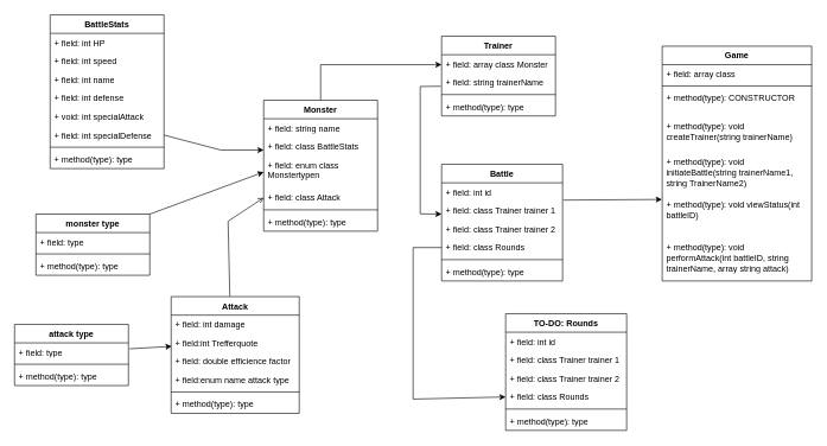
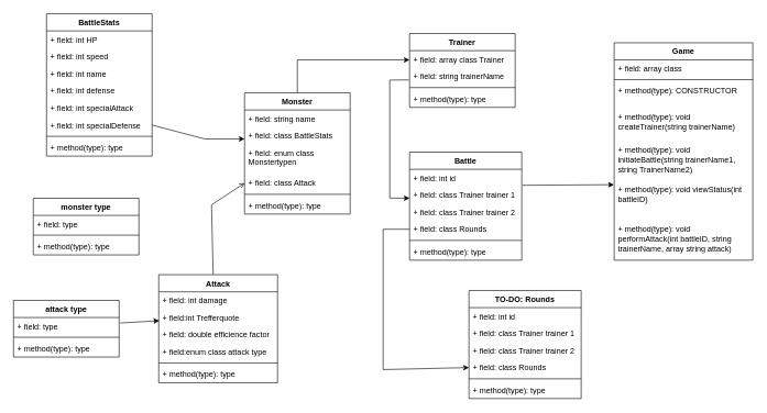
  <mxCell id="0" />
  <mxCell id="1" parent="0" />
  <mxCell id="2" value="monster type" style="swimlane;fontStyle=1;align=center;verticalAlign=top;childLayout=stackLayout;horizontal=1;startSize=26;horizontalStack=0;resizeParent=1;resizeParentMax=0;resizeLast=0;collapsible=1;marginBottom=0;whiteSpace=wrap;html=1;" parent="1" vertex="1"><mxGeometry x="50" y="300" width="160" height="86" as="geometry" /></mxCell>
  <mxCell id="3" value="+ field: type" style="text;strokeColor=none;fillColor=none;align=left;verticalAlign=top;spacingLeft=4;spacingRight=4;overflow=hidden;rotatable=0;points=[[0,0.5],[1,0.5]];portConstraint=eastwest;whiteSpace=wrap;html=1;" parent="2" vertex="1"><mxGeometry y="26" width="160" height="26" as="geometry" /></mxCell>
  <mxCell id="4" value="" style="line;strokeWidth=1;fillColor=none;align=left;verticalAlign=middle;spacingTop=-1;spacingLeft=3;spacingRight=3;rotatable=0;labelPosition=right;points=[];portConstraint=eastwest;strokeColor=inherit;" parent="2" vertex="1"><mxGeometry y="52" width="160" height="8" as="geometry" /></mxCell>
  <mxCell id="5" value="+ method(type): type" style="text;strokeColor=none;fillColor=none;align=left;verticalAlign=top;spacingLeft=4;spacingRight=4;overflow=hidden;rotatable=0;points=[[0,0.5],[1,0.5]];portConstraint=eastwest;whiteSpace=wrap;html=1;" parent="2" vertex="1"><mxGeometry y="60" width="160" height="26" as="geometry" /></mxCell>
  <mxCell id="6" value="Monster" style="swimlane;fontStyle=1;align=center;verticalAlign=top;childLayout=stackLayout;horizontal=1;startSize=26;horizontalStack=0;resizeParent=1;resizeParentMax=0;resizeLast=0;collapsible=1;marginBottom=0;whiteSpace=wrap;html=1;" parent="1" vertex="1"><mxGeometry x="370" y="140" width="160" height="184" as="geometry" /></mxCell>
  <mxCell id="7" value="+ field: string name" style="text;strokeColor=none;fillColor=none;align=left;verticalAlign=top;spacingLeft=4;spacingRight=4;overflow=hidden;rotatable=0;points=[[0,0.5],[1,0.5]];portConstraint=eastwest;whiteSpace=wrap;html=1;" parent="6" vertex="1"><mxGeometry y="26" width="160" height="26" as="geometry" /></mxCell>
  <mxCell id="8" value="+ field: class BattleStats" style="text;strokeColor=none;fillColor=none;align=left;verticalAlign=top;spacingLeft=4;spacingRight=4;overflow=hidden;rotatable=0;points=[[0,0.5],[1,0.5]];portConstraint=eastwest;whiteSpace=wrap;html=1;" parent="6" vertex="1"><mxGeometry y="52" width="160" height="26" as="geometry" /></mxCell>
  <mxCell id="9" value="+ field: enum class Monstertypen" style="text;strokeColor=none;fillColor=none;align=left;verticalAlign=top;spacingLeft=4;spacingRight=4;overflow=hidden;rotatable=0;points=[[0,0.5],[1,0.5]];portConstraint=eastwest;whiteSpace=wrap;html=1;" parent="6" vertex="1"><mxGeometry y="78" width="160" height="46" as="geometry" /></mxCell>
  <mxCell id="10" value="+ field: class Attack " style="text;strokeColor=none;fillColor=none;align=left;verticalAlign=top;spacingLeft=4;spacingRight=4;overflow=hidden;rotatable=0;points=[[0,0.5],[1,0.5]];portConstraint=eastwest;whiteSpace=wrap;html=1;" parent="6" vertex="1"><mxGeometry y="124" width="160" height="26" as="geometry" /></mxCell>
  <mxCell id="11" value="" style="line;strokeWidth=1;fillColor=none;align=left;verticalAlign=middle;spacingTop=-1;spacingLeft=3;spacingRight=3;rotatable=0;labelPosition=right;points=[];portConstraint=eastwest;strokeColor=inherit;" parent="6" vertex="1"><mxGeometry y="150" width="160" height="8" as="geometry" /></mxCell>
  <mxCell id="12" value="+ method(type): type" style="text;strokeColor=none;fillColor=none;align=left;verticalAlign=top;spacingLeft=4;spacingRight=4;overflow=hidden;rotatable=0;points=[[0,0.5],[1,0.5]];portConstraint=eastwest;whiteSpace=wrap;html=1;" parent="6" vertex="1"><mxGeometry y="158" width="160" height="26" as="geometry" /></mxCell>
  <mxCell id="13" value="Attack" style="swimlane;fontStyle=1;align=center;verticalAlign=top;childLayout=stackLayout;horizontal=1;startSize=26;horizontalStack=0;resizeParent=1;resizeParentMax=0;resizeLast=0;collapsible=1;marginBottom=0;whiteSpace=wrap;html=1;" parent="1" vertex="1"><mxGeometry y="416" width="180" height="164" as="geometry" x="240" /></mxCell>
  <mxCell id="14" value="+ field: int damage" style="text;strokeColor=none;fillColor=none;align=left;verticalAlign=top;spacingLeft=4;spacingRight=4;overflow=hidden;rotatable=0;points=[[0,0.5],[1,0.5]];portConstraint=eastwest;whiteSpace=wrap;html=1;" parent="13" vertex="1"><mxGeometry y="26" width="180" height="26" as="geometry" /></mxCell>
  <mxCell id="15" value="+ field:int Trefferquote" style="text;strokeColor=none;fillColor=none;align=left;verticalAlign=top;spacingLeft=4;spacingRight=4;overflow=hidden;rotatable=0;points=[[0,0.5],[1,0.5]];portConstraint=eastwest;whiteSpace=wrap;html=1;" parent="13" vertex="1"><mxGeometry y="52" width="180" height="26" as="geometry" /></mxCell>
  <mxCell id="16" value="+ field: double efficience factor" style="text;strokeColor=none;fillColor=none;align=left;verticalAlign=top;spacingLeft=4;spacingRight=4;overflow=hidden;rotatable=0;points=[[0,0.5],[1,0.5]];portConstraint=eastwest;whiteSpace=wrap;html=1;" parent="13" vertex="1"><mxGeometry y="78" width="180" height="26" as="geometry" /></mxCell>
- <mxCell id="17" value="+ field:enum name attack type" style="text;strokeColor=none;fillColor=none;align=left;verticalAlign=top;spacingLeft=4;spacingRight=4;overflow=hidden;rotatable=0;points=[[0,0.5],[1,0.5]];portConstraint=eastwest;whiteSpace=wrap;html=1;" parent="13" vertex="1"><mxGeometry y="104" width="180" height="26" as="geometry" /></mxCell>
+ <mxCell id="17" value="+ field:enum class attack type" style="text;strokeColor=none;fillColor=none;align=left;verticalAlign=top;spacingLeft=4;spacingRight=4;overflow=hidden;rotatable=0;points=[[0,0.5],[1,0.5]];portConstraint=eastwest;whiteSpace=wrap;html=1;" parent="13" vertex="1"><mxGeometry y="104" width="180" height="26" as="geometry" /></mxCell>
  <mxCell id="18" value="" style="line;strokeWidth=1;fillColor=none;align=left;verticalAlign=middle;spacingTop=-1;spacingLeft=3;spacingRight=3;rotatable=0;labelPosition=right;points=[];portConstraint=eastwest;strokeColor=inherit;" parent="13" vertex="1"><mxGeometry y="130" width="180" height="8" as="geometry" /></mxCell>
  <mxCell id="19" value="+ method(type): type" style="text;strokeColor=none;fillColor=none;align=left;verticalAlign=top;spacingLeft=4;spacingRight=4;overflow=hidden;rotatable=0;points=[[0,0.5],[1,0.5]];portConstraint=eastwest;whiteSpace=wrap;html=1;" parent="13" vertex="1"><mxGeometry y="138" width="180" height="26" as="geometry" /></mxCell>
  <mxCell id="20" value="BattleStats" style="swimlane;fontStyle=1;align=center;verticalAlign=top;childLayout=stackLayout;horizontal=1;startSize=26;horizontalStack=0;resizeParent=1;resizeParentMax=0;resizeLast=0;collapsible=1;marginBottom=0;whiteSpace=wrap;html=1;" parent="1" vertex="1"><mxGeometry x="70" y="20" width="160" height="216" as="geometry" /></mxCell>
  <mxCell id="21" value="+ field: int HP" style="text;strokeColor=none;fillColor=none;align=left;verticalAlign=top;spacingLeft=4;spacingRight=4;overflow=hidden;rotatable=0;points=[[0,0.5],[1,0.5]];portConstraint=eastwest;whiteSpace=wrap;html=1;" parent="20" vertex="1"><mxGeometry y="26" width="160" height="26" as="geometry" /></mxCell>
  <mxCell id="22" value="+ field: int speed" style="text;strokeColor=none;fillColor=none;align=left;verticalAlign=top;spacingLeft=4;spacingRight=4;overflow=hidden;rotatable=0;points=[[0,0.5],[1,0.5]];portConstraint=eastwest;whiteSpace=wrap;html=1;" parent="20" vertex="1"><mxGeometry y="52" width="160" height="26" as="geometry" /></mxCell>
  <mxCell id="23" value="+ field: int name" style="text;strokeColor=none;fillColor=none;align=left;verticalAlign=top;spacingLeft=4;spacingRight=4;overflow=hidden;rotatable=0;points=[[0,0.5],[1,0.5]];portConstraint=eastwest;whiteSpace=wrap;html=1;" parent="20" vertex="1"><mxGeometry y="78" width="160" height="26" as="geometry" /></mxCell>
  <mxCell id="24" value="+ field: int defense" style="text;strokeColor=none;fillColor=none;align=left;verticalAlign=top;spacingLeft=4;spacingRight=4;overflow=hidden;rotatable=0;points=[[0,0.5],[1,0.5]];portConstraint=eastwest;whiteSpace=wrap;html=1;" parent="20" vertex="1"><mxGeometry y="104" width="160" height="26" as="geometry" /></mxCell>
- <mxCell id="25" value="+ void: int specialAttack" style="text;strokeColor=none;fillColor=none;align=left;verticalAlign=top;spacingLeft=4;spacingRight=4;overflow=hidden;rotatable=0;points=[[0,0.5],[1,0.5]];portConstraint=eastwest;whiteSpace=wrap;html=1;" parent="20" vertex="1"><mxGeometry y="130" width="160" height="26" as="geometry" /></mxCell>
+ <mxCell id="25" value="+ field: int specialAttack" style="text;strokeColor=none;fillColor=none;align=left;verticalAlign=top;spacingLeft=4;spacingRight=4;overflow=hidden;rotatable=0;points=[[0,0.5],[1,0.5]];portConstraint=eastwest;whiteSpace=wrap;html=1;" parent="20" vertex="1"><mxGeometry y="130" width="160" height="26" as="geometry" /></mxCell>
  <mxCell id="26" value="&lt;div&gt;+ field: int specialDefense&lt;/div&gt;" style="text;strokeColor=none;fillColor=none;align=left;verticalAlign=top;spacingLeft=4;spacingRight=4;overflow=hidden;rotatable=0;points=[[0,0.5],[1,0.5]];portConstraint=eastwest;whiteSpace=wrap;html=1;" parent="20" vertex="1"><mxGeometry y="156" width="160" height="26" as="geometry" /></mxCell>
  <mxCell id="27" value="" style="line;strokeWidth=1;fillColor=none;align=left;verticalAlign=middle;spacingTop=-1;spacingLeft=3;spacingRight=3;rotatable=0;labelPosition=right;points=[];portConstraint=eastwest;strokeColor=inherit;" parent="20" vertex="1"><mxGeometry y="182" width="160" height="8" as="geometry" /></mxCell>
  <mxCell id="28" value="+ method(type): type" style="text;strokeColor=none;fillColor=none;align=left;verticalAlign=top;spacingLeft=4;spacingRight=4;overflow=hidden;rotatable=0;points=[[0,0.5],[1,0.5]];portConstraint=eastwest;whiteSpace=wrap;html=1;" parent="20" vertex="1"><mxGeometry y="190" width="160" height="26" as="geometry" /></mxCell>
  <mxCell id="29" value="Trainer" style="swimlane;fontStyle=1;align=center;verticalAlign=top;childLayout=stackLayout;horizontal=1;startSize=26;horizontalStack=0;resizeParent=1;resizeParentMax=0;resizeLast=0;collapsible=1;marginBottom=0;whiteSpace=wrap;html=1;" parent="1" vertex="1"><mxGeometry x="620" y="50" width="160" height="112" as="geometry" /></mxCell>
- <mxCell id="30" value="+ field: array class Monster" style="text;strokeColor=none;fillColor=none;align=left;verticalAlign=top;spacingLeft=4;spacingRight=4;overflow=hidden;rotatable=0;points=[[0,0.5],[1,0.5]];portConstraint=eastwest;whiteSpace=wrap;html=1;" parent="29" vertex="1"><mxGeometry y="26" width="160" height="26" as="geometry" /></mxCell>
+ <mxCell id="30" value="+ field: array class Trainer" style="text;strokeColor=none;fillColor=none;align=left;verticalAlign=top;spacingLeft=4;spacingRight=4;overflow=hidden;rotatable=0;points=[[0,0.5],[1,0.5]];portConstraint=eastwest;whiteSpace=wrap;html=1;" parent="29" vertex="1"><mxGeometry y="26" width="160" height="26" as="geometry" /></mxCell>
  <mxCell id="31" value="+ field: string trainerName" style="text;strokeColor=none;fillColor=none;align=left;verticalAlign=top;spacingLeft=4;spacingRight=4;overflow=hidden;rotatable=0;points=[[0,0.5],[1,0.5]];portConstraint=eastwest;whiteSpace=wrap;html=1;" parent="29" vertex="1"><mxGeometry y="52" width="160" height="26" as="geometry" /></mxCell>
  <mxCell id="32" value="" style="line;strokeWidth=1;fillColor=none;align=left;verticalAlign=middle;spacingTop=-1;spacingLeft=3;spacingRight=3;rotatable=0;labelPosition=right;points=[];portConstraint=eastwest;strokeColor=inherit;" parent="29" vertex="1"><mxGeometry y="78" width="160" height="8" as="geometry" /></mxCell>
  <mxCell id="33" value="+ method(type): type" style="text;strokeColor=none;fillColor=none;align=left;verticalAlign=top;spacingLeft=4;spacingRight=4;overflow=hidden;rotatable=0;points=[[0,0.5],[1,0.5]];portConstraint=eastwest;whiteSpace=wrap;html=1;" parent="29" vertex="1"><mxGeometry y="86" width="160" height="26" as="geometry" /></mxCell>
  <mxCell id="34" value="attack type" style="swimlane;fontStyle=1;align=center;verticalAlign=top;childLayout=stackLayout;horizontal=1;startSize=26;horizontalStack=0;resizeParent=1;resizeParentMax=0;resizeLast=0;collapsible=1;marginBottom=0;whiteSpace=wrap;html=1;" parent="1" vertex="1"><mxGeometry x="20" y="455" width="160" height="86" as="geometry" /></mxCell>
  <mxCell id="35" value="+ field: type" style="text;strokeColor=none;fillColor=none;align=left;verticalAlign=top;spacingLeft=4;spacingRight=4;overflow=hidden;rotatable=0;points=[[0,0.5],[1,0.5]];portConstraint=eastwest;whiteSpace=wrap;html=1;" parent="34" vertex="1"><mxGeometry y="26" width="160" height="26" as="geometry" /></mxCell>
  <mxCell id="36" value="" style="line;strokeWidth=1;fillColor=none;align=left;verticalAlign=middle;spacingTop=-1;spacingLeft=3;spacingRight=3;rotatable=0;labelPosition=right;points=[];portConstraint=eastwest;strokeColor=inherit;" parent="34" vertex="1"><mxGeometry y="52" width="160" height="8" as="geometry" /></mxCell>
  <mxCell id="37" value="+ method(type): type" style="text;strokeColor=none;fillColor=none;align=left;verticalAlign=top;spacingLeft=4;spacingRight=4;overflow=hidden;rotatable=0;points=[[0,0.5],[1,0.5]];portConstraint=eastwest;whiteSpace=wrap;html=1;" parent="34" vertex="1"><mxGeometry y="60" width="160" height="26" as="geometry" /></mxCell>
  <mxCell id="38" value="Battle" style="swimlane;fontStyle=1;align=center;verticalAlign=top;childLayout=stackLayout;horizontal=1;startSize=26;horizontalStack=0;resizeParent=1;resizeParentMax=0;resizeLast=0;collapsible=1;marginBottom=0;whiteSpace=wrap;html=1;" parent="1" vertex="1"><mxGeometry x="620" y="230" width="170" height="164" as="geometry" /></mxCell>
  <mxCell id="39" value="+ field: int id" style="text;strokeColor=none;fillColor=none;align=left;verticalAlign=top;spacingLeft=4;spacingRight=4;overflow=hidden;rotatable=0;points=[[0,0.5],[1,0.5]];portConstraint=eastwest;whiteSpace=wrap;html=1;" parent="38" vertex="1"><mxGeometry y="26" width="170" height="26" as="geometry" /></mxCell>
  <mxCell id="40" value="&lt;div&gt;+ field: class Trainer trainer 1&lt;/div&gt;&lt;div&gt;&lt;br&gt;&lt;/div&gt;" style="text;strokeColor=none;fillColor=none;align=left;verticalAlign=top;spacingLeft=4;spacingRight=4;overflow=hidden;rotatable=0;points=[[0,0.5],[1,0.5]];portConstraint=eastwest;whiteSpace=wrap;html=1;" parent="38" vertex="1"><mxGeometry y="52" width="170" height="26" as="geometry" /></mxCell>
  <mxCell id="41" value="&lt;div&gt;+ field: class Trainer trainer 2&lt;br&gt;&lt;/div&gt;&lt;div&gt;&lt;br&gt;&lt;/div&gt;" style="text;strokeColor=none;fillColor=none;align=left;verticalAlign=top;spacingLeft=4;spacingRight=4;overflow=hidden;rotatable=0;points=[[0,0.5],[1,0.5]];portConstraint=eastwest;whiteSpace=wrap;html=1;" parent="38" vertex="1"><mxGeometry y="78" width="170" height="26" as="geometry" /></mxCell>
  <mxCell id="42" value="&lt;div&gt;+ field: class Rounds&lt;br&gt;&lt;/div&gt;&lt;div&gt;&lt;br&gt;&lt;/div&gt;" style="text;strokeColor=none;fillColor=none;align=left;verticalAlign=top;spacingLeft=4;spacingRight=4;overflow=hidden;rotatable=0;points=[[0,0.5],[1,0.5]];portConstraint=eastwest;whiteSpace=wrap;html=1;" parent="38" vertex="1"><mxGeometry y="104" width="170" height="26" as="geometry" /></mxCell>
  <mxCell id="43" value="" style="line;strokeWidth=1;fillColor=none;align=left;verticalAlign=middle;spacingTop=-1;spacingLeft=3;spacingRight=3;rotatable=0;labelPosition=right;points=[];portConstraint=eastwest;strokeColor=inherit;" parent="38" vertex="1"><mxGeometry y="130" width="170" height="8" as="geometry" /></mxCell>
  <mxCell id="44" value="+ method(type): type" style="text;strokeColor=none;fillColor=none;align=left;verticalAlign=top;spacingLeft=4;spacingRight=4;overflow=hidden;rotatable=0;points=[[0,0.5],[1,0.5]];portConstraint=eastwest;whiteSpace=wrap;html=1;" parent="38" vertex="1"><mxGeometry y="138" width="170" height="26" as="geometry" /></mxCell>
  <mxCell id="45" value="Game" style="swimlane;fontStyle=1;align=center;verticalAlign=top;childLayout=stackLayout;horizontal=1;startSize=26;horizontalStack=0;resizeParent=1;resizeParentMax=0;resizeLast=0;collapsible=1;marginBottom=0;whiteSpace=wrap;html=1;" parent="1" vertex="1"><mxGeometry x="930" y="64" width="210" height="330" as="geometry" /></mxCell>
  <mxCell id="46" value="+ field: array class " style="text;strokeColor=none;fillColor=none;align=left;verticalAlign=top;spacingLeft=4;spacingRight=4;overflow=hidden;rotatable=0;points=[[0,0.5],[1,0.5]];portConstraint=eastwest;whiteSpace=wrap;html=1;" parent="45" vertex="1"><mxGeometry y="26" width="210" height="26" as="geometry" /></mxCell>
  <mxCell id="47" value="" style="line;strokeWidth=1;fillColor=none;align=left;verticalAlign=middle;spacingTop=-1;spacingLeft=3;spacingRight=3;rotatable=0;labelPosition=right;points=[];portConstraint=eastwest;strokeColor=inherit;" parent="45" vertex="1"><mxGeometry y="52" width="210" height="8" as="geometry" /></mxCell>
  <mxCell id="48" value="+ method(type): CONSTRUCTOR" style="text;strokeColor=none;fillColor=none;align=left;verticalAlign=top;spacingLeft=4;spacingRight=4;overflow=hidden;rotatable=0;points=[[0,0.5],[1,0.5]];portConstraint=eastwest;whiteSpace=wrap;html=1;" parent="45" vertex="1"><mxGeometry y="60" width="210" height="40" as="geometry" /></mxCell>
  <mxCell id="49" value="+ method(type): void createTrainer(string trainerName)" style="text;strokeColor=none;fillColor=none;align=left;verticalAlign=top;spacingLeft=4;spacingRight=4;overflow=hidden;rotatable=0;points=[[0,0.5],[1,0.5]];portConstraint=eastwest;whiteSpace=wrap;html=1;" parent="45" vertex="1"><mxGeometry y="100" width="210" height="50" as="geometry" /></mxCell>
  <mxCell id="50" value="+ method(type): void initiateBattle(string trainerName1, string TrainerName2)" style="text;strokeColor=none;fillColor=none;align=left;verticalAlign=top;spacingLeft=4;spacingRight=4;overflow=hidden;rotatable=0;points=[[0,0.5],[1,0.5]];portConstraint=eastwest;whiteSpace=wrap;html=1;" parent="45" vertex="1"><mxGeometry y="150" width="210" height="60" as="geometry" /></mxCell>
  <mxCell id="51" value="+ method(type): void viewStatus(int battleID)" style="text;strokeColor=none;fillColor=none;align=left;verticalAlign=top;spacingLeft=4;spacingRight=4;overflow=hidden;rotatable=0;points=[[0,0.5],[1,0.5]];portConstraint=eastwest;whiteSpace=wrap;html=1;" parent="45" vertex="1"><mxGeometry y="210" width="210" height="60" as="geometry" /></mxCell>
  <mxCell id="52" value="+ method(type): void performAttack(int battleID, string trainerName, array string attack)" style="text;strokeColor=none;fillColor=none;align=left;verticalAlign=top;spacingLeft=4;spacingRight=4;overflow=hidden;rotatable=0;points=[[0,0.5],[1,0.5]];portConstraint=eastwest;whiteSpace=wrap;html=1;" parent="45" vertex="1"><mxGeometry y="270" width="210" height="60" as="geometry" /></mxCell>
  <mxCell id="53" value="" style="endArrow=classic;html=1;rounded=0;exitX=1;exitY=0.5;exitDx=0;exitDy=0;" parent="1" source="26" edge="1"><mxGeometry width="50" height="50" relative="1" as="geometry"><mxPoint x="230" y="227.18" as="sourcePoint" /><mxPoint x="370" y="209.998" as="targetPoint" /><Array as="points"><mxPoint x="310" y="210" /></Array></mxGeometry></mxCell>
- <mxCell id="54" value="" style="endArrow=classic;html=1;rounded=0;entryX=0;entryY=0.5;entryDx=0;entryDy=0;exitX=1;exitY=0;exitDx=0;exitDy=0;" parent="1" source="2" target="9" edge="1"><mxGeometry width="50" height="50" relative="1" as="geometry"><mxPoint x="230" y="298" as="sourcePoint" /><mxPoint x="370" y="280.818" as="targetPoint" /></mxGeometry></mxCell>
  <mxCell id="55" value="" style="endArrow=classic;html=1;rounded=0;entryX=0.004;entryY=0.688;entryDx=0;entryDy=0;exitX=1.009;exitY=0.322;exitDx=0;exitDy=0;exitPerimeter=0;entryPerimeter=0;" parent="1" source="35" target="15" edge="1"><mxGeometry width="50" height="50" relative="1" as="geometry"><mxPoint x="220" y="490" as="sourcePoint" /><mxPoint x="340" y="401" as="targetPoint" /></mxGeometry></mxCell>
  <mxCell id="56" value="" style="endArrow=open;html=1;rounded=0;entryX=0;entryY=0.5;entryDx=0;entryDy=0;exitX=0.458;exitY=-0.003;exitDx=0;exitDy=0;exitPerimeter=0;" parent="1" source="13" target="10" edge="1"><mxGeometry width="50" height="50" relative="1" as="geometry"><mxPoint x="220" y="360" as="sourcePoint" /><mxPoint x="380" y="251" as="targetPoint" /><Array as="points"><mxPoint x="320" y="310" /></Array></mxGeometry></mxCell>
  <mxCell id="57" value="" style="endArrow=classic;html=1;rounded=0;exitX=0.5;exitY=0;exitDx=0;exitDy=0;" parent="1" source="6" edge="1"><mxGeometry width="50" height="50" relative="1" as="geometry"><mxPoint x="450" y="90" as="sourcePoint" /><mxPoint x="620" y="89.998" as="targetPoint" /><Array as="points"><mxPoint x="450" y="90" /></Array></mxGeometry></mxCell>
  <mxCell id="58" value="" style="endArrow=classic;html=1;rounded=0;exitX=-0.007;exitY=-0.09;exitDx=0;exitDy=0;exitPerimeter=0;" parent="1" edge="1"><mxGeometry width="50" height="50" relative="1" as="geometry"><mxPoint x="618.88" y="120.33" as="sourcePoint" /><mxPoint x="620" y="300" as="targetPoint" /><Array as="points"><mxPoint x="590" y="120.67" /><mxPoint x="590" y="299.67" /></Array></mxGeometry></mxCell>
  <mxCell id="59" value="TO-DO: Rounds" style="swimlane;fontStyle=1;align=center;verticalAlign=top;childLayout=stackLayout;horizontal=1;startSize=26;horizontalStack=0;resizeParent=1;resizeParentMax=0;resizeLast=0;collapsible=1;marginBottom=0;whiteSpace=wrap;html=1;" parent="1" vertex="1"><mxGeometry x="710" y="440" width="170" height="164" as="geometry" /></mxCell>
  <mxCell id="60" value="+ field: int id" style="text;strokeColor=none;fillColor=none;align=left;verticalAlign=top;spacingLeft=4;spacingRight=4;overflow=hidden;rotatable=0;points=[[0,0.5],[1,0.5]];portConstraint=eastwest;whiteSpace=wrap;html=1;" parent="59" vertex="1"><mxGeometry y="26" width="170" height="26" as="geometry" /></mxCell>
  <mxCell id="61" value="&lt;div&gt;+ field: class Trainer trainer 1&lt;/div&gt;&lt;div&gt;&lt;br&gt;&lt;/div&gt;" style="text;strokeColor=none;fillColor=none;align=left;verticalAlign=top;spacingLeft=4;spacingRight=4;overflow=hidden;rotatable=0;points=[[0,0.5],[1,0.5]];portConstraint=eastwest;whiteSpace=wrap;html=1;" parent="59" vertex="1"><mxGeometry y="52" width="170" height="26" as="geometry" /></mxCell>
  <mxCell id="62" value="&lt;div&gt;+ field: class Trainer trainer 2&lt;br&gt;&lt;/div&gt;&lt;div&gt;&lt;br&gt;&lt;/div&gt;" style="text;strokeColor=none;fillColor=none;align=left;verticalAlign=top;spacingLeft=4;spacingRight=4;overflow=hidden;rotatable=0;points=[[0,0.5],[1,0.5]];portConstraint=eastwest;whiteSpace=wrap;html=1;" parent="59" vertex="1"><mxGeometry y="78" width="170" height="26" as="geometry" /></mxCell>
  <mxCell id="63" value="&lt;div&gt;+ field: class Rounds&lt;br&gt;&lt;/div&gt;&lt;div&gt;&lt;br&gt;&lt;/div&gt;" style="text;strokeColor=none;fillColor=none;align=left;verticalAlign=top;spacingLeft=4;spacingRight=4;overflow=hidden;rotatable=0;points=[[0,0.5],[1,0.5]];portConstraint=eastwest;whiteSpace=wrap;html=1;" parent="59" vertex="1"><mxGeometry y="104" width="170" height="26" as="geometry" /></mxCell>
  <mxCell id="64" value="" style="line;strokeWidth=1;fillColor=none;align=left;verticalAlign=middle;spacingTop=-1;spacingLeft=3;spacingRight=3;rotatable=0;labelPosition=right;points=[];portConstraint=eastwest;strokeColor=inherit;" parent="59" vertex="1"><mxGeometry y="130" width="170" height="8" as="geometry" /></mxCell>
  <mxCell id="65" value="+ method(type): type" style="text;strokeColor=none;fillColor=none;align=left;verticalAlign=top;spacingLeft=4;spacingRight=4;overflow=hidden;rotatable=0;points=[[0,0.5],[1,0.5]];portConstraint=eastwest;whiteSpace=wrap;html=1;" parent="59" vertex="1"><mxGeometry y="138" width="170" height="26" as="geometry" /></mxCell>
  <mxCell id="66" value="" style="edgeStyle=none;orthogonalLoop=1;jettySize=auto;html=1;rounded=0;exitX=0;exitY=0.5;exitDx=0;exitDy=0;entryX=0;entryY=0.5;entryDx=0;entryDy=0;" parent="1" source="42" target="63" edge="1"><mxGeometry width="100" relative="1" as="geometry"><mxPoint x="530" y="400" as="sourcePoint" /><mxPoint x="590" y="570" as="targetPoint" /><Array as="points"><mxPoint x="580" y="347" /><mxPoint x="580" y="560" /></Array></mxGeometry></mxCell>
  <mxCell id="67" value="" style="endArrow=classic;html=1;rounded=0;exitX=1.006;exitY=-0.064;exitDx=0;exitDy=0;exitPerimeter=0;entryX=-0.002;entryY=0.09;entryDx=0;entryDy=0;entryPerimeter=0;" parent="1" source="40" target="51" edge="1"><mxGeometry width="50" height="50" relative="1" as="geometry"><mxPoint x="790" y="300" as="sourcePoint" /><mxPoint x="930" y="282.818" as="targetPoint" /></mxGeometry></mxCell>
